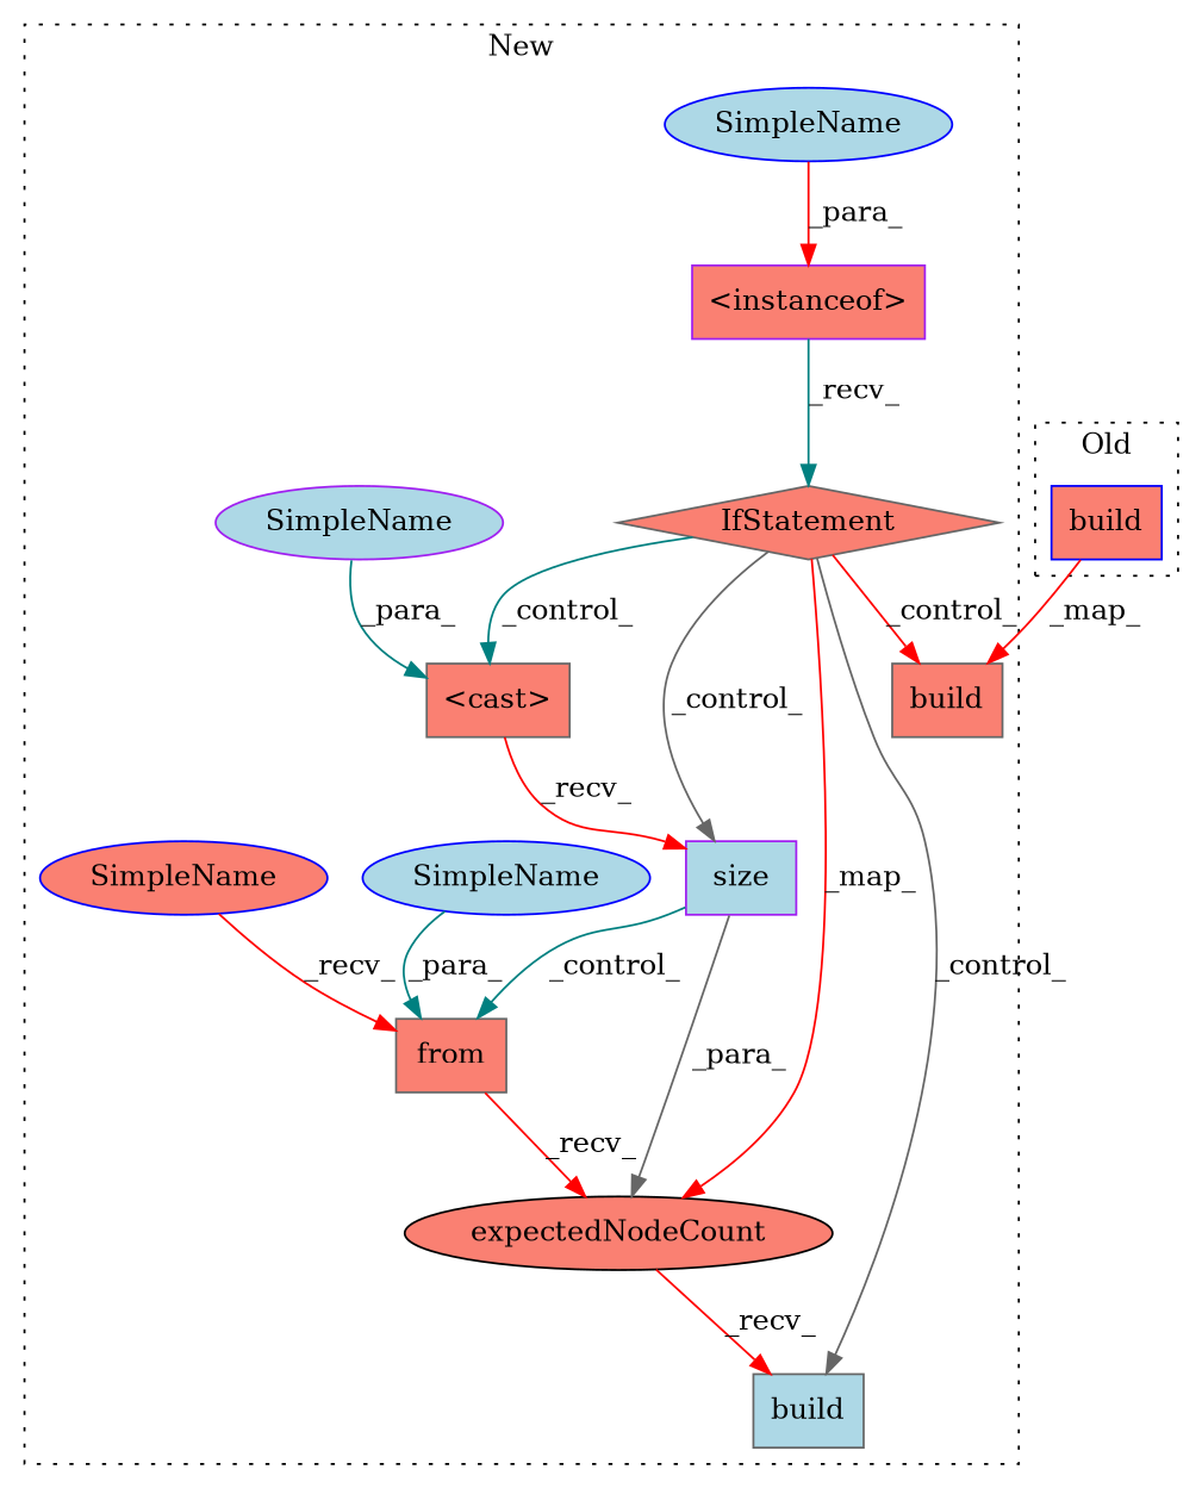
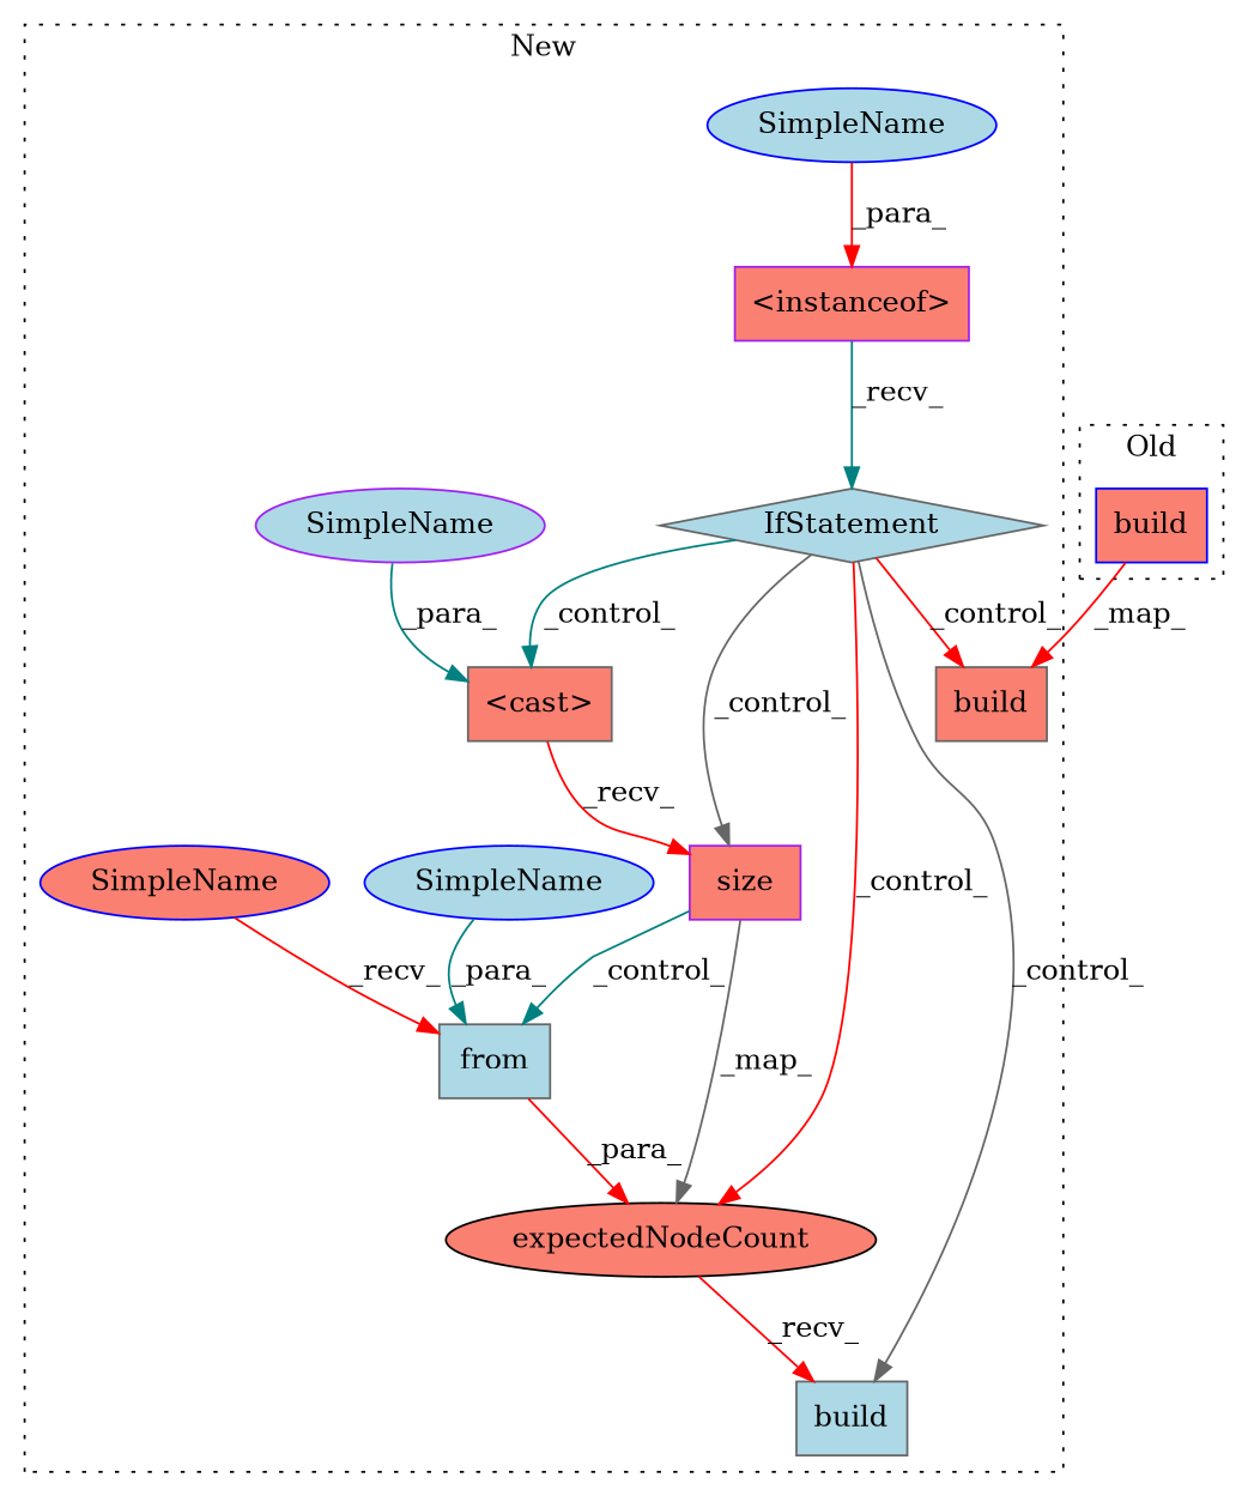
  digraph {
    node [a=32 color=gray40 fillcolor=salmon l=7 shape=box style=filled]
    edge [color=red]
    n1 [label=build s=17001]
-   n2 [a=25 l=11 label=IfStatement s=16875 shape=diamond]
+   n2 [a=25 fillcolor=lightblue l=11 label=IfStatement s=16875 shape=diamond]
    n3 [a=62 color=purple l=12 label="<instanceof>" s=16852]
    n4 [a=11 l=13 label="<cast>" s=16930]
-   n5 [color=purple fillcolor=lightblue l=6 label=size s=16950]
+   n5 [color=purple l=6 label=size s=16950]
    n6 [fillcolor=lightblue label=build s=16958]
    n7 [color=black l="18,1" label=expectedNodeCount s="16911,16956" shape=ellipse]
-   n8 [l="5,1" label=from s="16899,16909"]
+   n8 [fillcolor=lightblue l="5,1" label=from s="16899,16909"]
    n9 [a=42 color=blue fillcolor=lightblue l=5 label=SimpleName s=16904 shape=ellipse]
    n10 [a=42 color=blue l=12 label=SimpleName s=16886 shape=ellipse]
    n11 [a=42 color=blue fillcolor=lightblue l=5 label=SimpleName s=16847 shape=ellipse]
    n12 [a=42 color=purple fillcolor=lightblue l=5 label=SimpleName s=16943 shape=ellipse]
    n13 [color=blue label=build s=16864]
    subgraph cluster_1 {
      label=New
      style=dotted
      n1
      n2
      n3
      n4
      n5
      n6
      n7
      n8
      n9
      n10
      n11
      n12
    }
    subgraph cluster_2 {
      label=Old
      style=dotted
      n13
    }
    n2 -> n1 [label=_control_]
    n2 -> n4 [color=teal label=_control_]
    n2 -> n5 [color=gray40 label=_control_]
    n2 -> n6 [color=gray40 label=_control_]
-   n2 -> n7 [label=_map_]
+   n2 -> n7 [label=_control_]
    n3 -> n2 [color=teal label=_recv_]
    n4 -> n5 [label=_recv_]
-   n5 -> n7 [color=gray40 label=_para_]
+   n5 -> n7 [color=gray40 label=_map_]
    n5 -> n8 [color=teal label=_control_]
    n7 -> n6 [label=_recv_]
-   n8 -> n7 [label=_recv_]
+   n8 -> n7 [label=_para_]
    n9 -> n8 [color=teal label=_para_]
    n10 -> n8 [label=_recv_]
    n11 -> n3 [label=_para_]
    n12 -> n4 [color=teal label=_para_]
    n13 -> n1 [label=_map_]
  }
